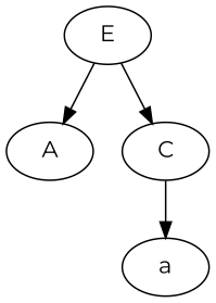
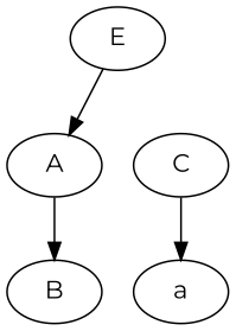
  strict digraph {
    fontname=Montserrat
    node [fontname=Montserrat]
    edge [fontname=Montserrat]
    A
+   B
    E
    C
    a
+   A -> B
    E -> A
-   E -> C
    C -> a
  }
